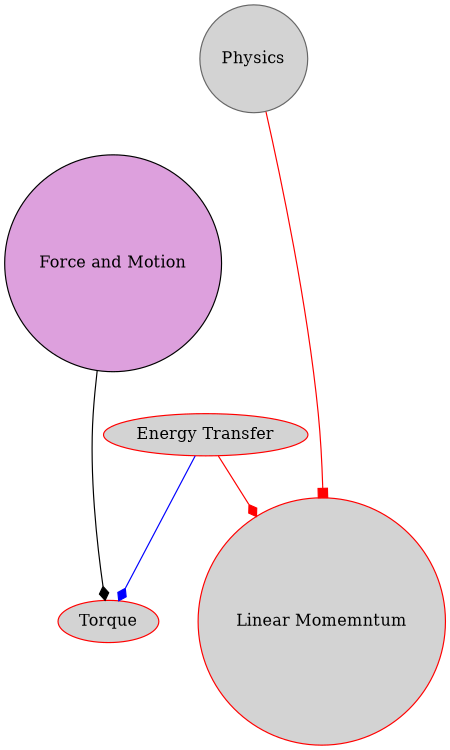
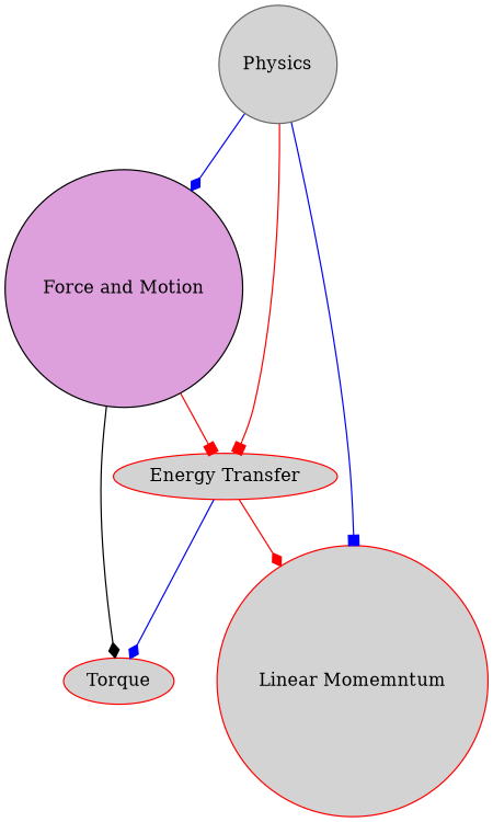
  digraph {
    node [color=red fillcolor=lightgrey shape=circle style="filled, rounded"]
    edge [arrowhead=diamond color=blue]
    n1 [color=gray40 label=Physics]
    n2 [color=black fillcolor=plum label="Force and Motion"]
    n3 [label="Linear Momemntum"]
    n4 [label="Energy Transfer" shape=ellipse]
    n5 [label=Torque shape=ellipse]
-   n1 -> n3 [arrowhead=box color=red]
+   n1 -> n2
+   n1 -> n3 [arrowhead=box]
+   n1 -> n4 [arrowhead=box color=red]
+   n2 -> n4 [arrowhead=box color=red]
    n2 -> n5 [color=black]
    n4 -> n3 [color=red]
    n4 -> n5
  }
